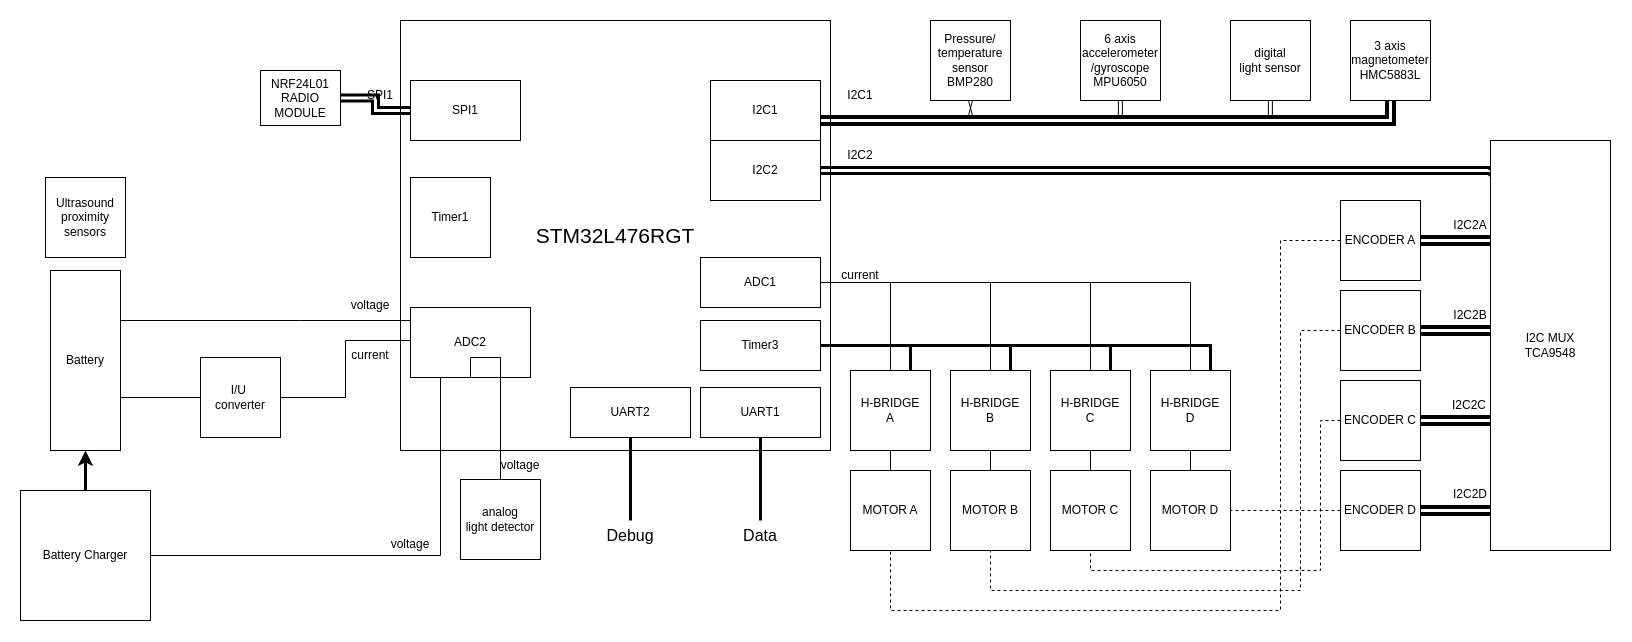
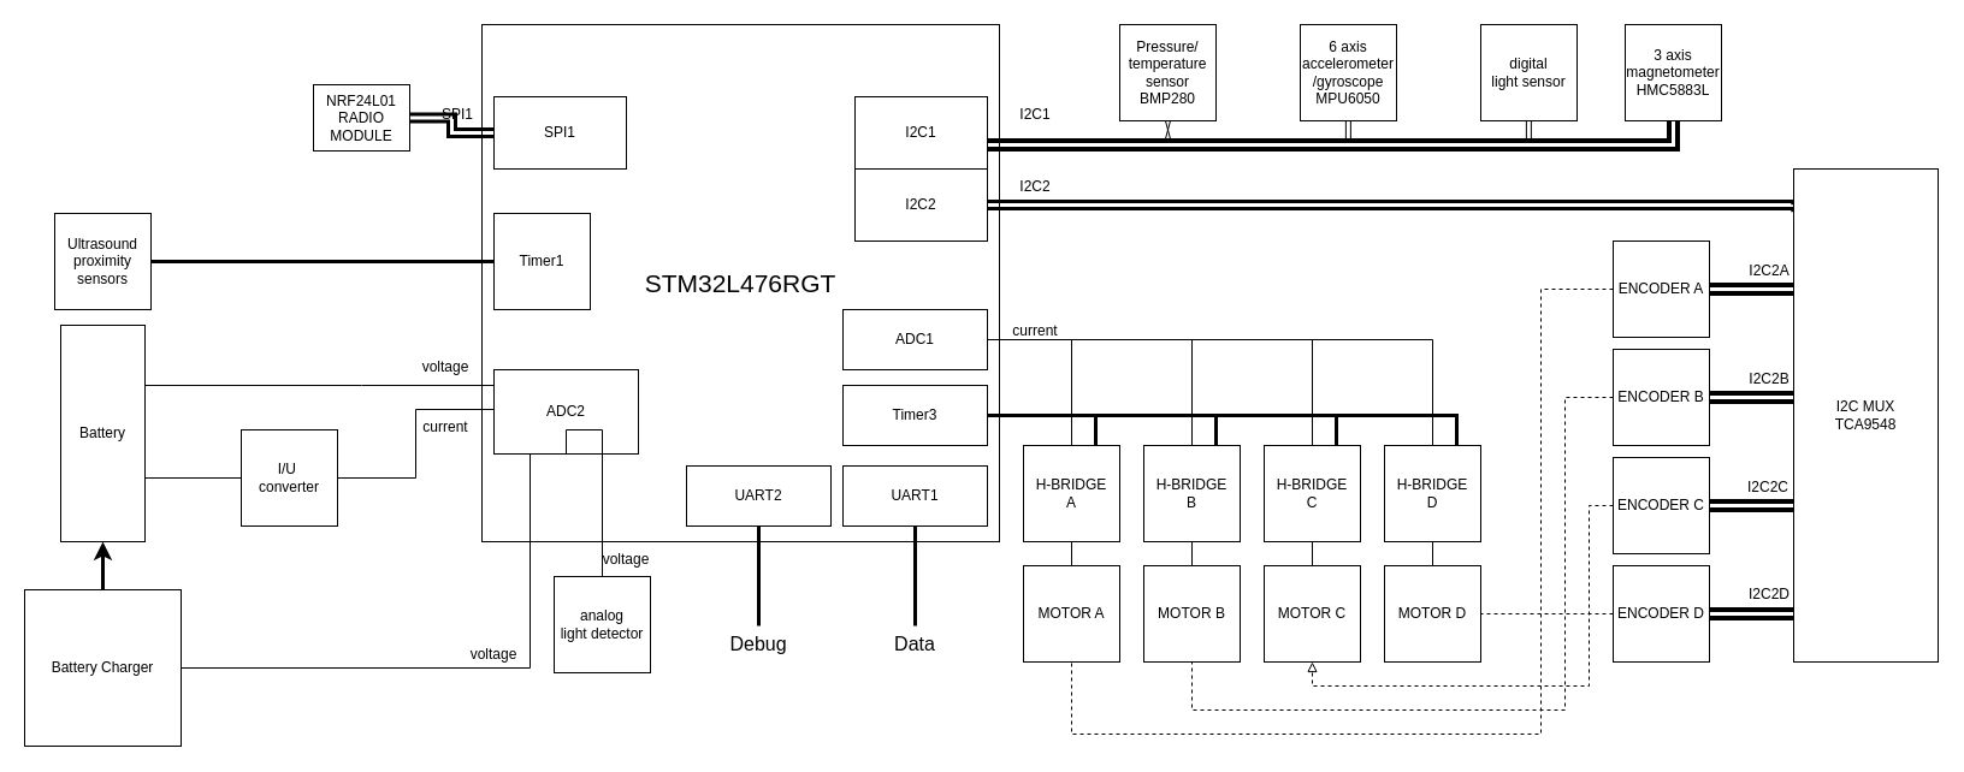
  <mxCell id="0" />
  <mxCell id="1" parent="0" />
  <mxCell id="2" value="&lt;span style=&quot;font-size: 21px;&quot;&gt;STM32L476RGT&lt;/span&gt;" style="whiteSpace=wrap;html=1;aspect=fixed;" parent="1" vertex="1"><mxGeometry x="400" y="20" width="430" height="430" as="geometry" /></mxCell>
  <mxCell id="3" style="edgeStyle=orthogonalEdgeStyle;rounded=0;orthogonalLoop=1;jettySize=auto;html=1;entryX=0.5;entryY=1;entryDx=0;entryDy=0;shape=link;strokeWidth=4;" parent="1" source="45" target="82" edge="1"><mxGeometry relative="1" as="geometry"><Array as="points"><mxPoint x="1390" y="120" /></Array></mxGeometry></mxCell>
  <mxCell id="4" style="edgeStyle=orthogonalEdgeStyle;rounded=0;orthogonalLoop=1;jettySize=auto;html=1;entryX=-0.018;entryY=0.076;entryDx=0;entryDy=0;endArrow=none;endFill=0;shape=link;strokeWidth=3;entryPerimeter=0;" parent="1" target="14" edge="1"><mxGeometry relative="1" as="geometry"><mxPoint x="820" y="170" as="sourcePoint" /><mxPoint x="1390" y="170" as="targetPoint" /><Array as="points"><mxPoint x="1500" y="170" /><mxPoint x="1500" y="171" /></Array></mxGeometry></mxCell>
  <mxCell id="5" style="edgeStyle=orthogonalEdgeStyle;rounded=0;orthogonalLoop=1;jettySize=auto;html=1;startArrow=none;startFill=0;shape=link;" parent="1" source="6" edge="1"><mxGeometry relative="1" as="geometry"><mxPoint x="970" y="115" as="targetPoint" /></mxGeometry></mxCell>
  <mxCell id="6" value="Pressure/&lt;br&gt;temperature&lt;br&gt;sensor&lt;br&gt;BMP280" style="whiteSpace=wrap;html=1;aspect=fixed;" parent="1" vertex="1"><mxGeometry x="930" y="20" width="80" height="80" as="geometry" /></mxCell>
  <mxCell id="7" value="6 axis accelerometer&lt;br&gt;/gyroscope&lt;br&gt;MPU6050" style="whiteSpace=wrap;html=1;aspect=fixed;" parent="1" vertex="1"><mxGeometry x="1080" y="20" width="80" height="80" as="geometry" /></mxCell>
  <mxCell id="8" value="digital&lt;br&gt;light sensor" style="whiteSpace=wrap;html=1;aspect=fixed;" parent="1" vertex="1"><mxGeometry x="1230" y="20" width="80" height="80" as="geometry" /></mxCell>
  <mxCell id="9" value="I2C2" style="text;html=1;strokeColor=none;fillColor=none;align=center;verticalAlign=middle;whiteSpace=wrap;rounded=0;" parent="1" vertex="1"><mxGeometry x="830" y="140" width="60" height="30" as="geometry" /></mxCell>
  <mxCell id="10" style="edgeStyle=orthogonalEdgeStyle;rounded=0;orthogonalLoop=1;jettySize=auto;html=1;entryX=1;entryY=0.5;entryDx=0;entryDy=0;endArrow=none;endFill=0;shape=link;strokeWidth=4;" parent="1" source="14" target="16" edge="1"><mxGeometry relative="1" as="geometry"><Array as="points"><mxPoint x="1450" y="240" /><mxPoint x="1450" y="240" /></Array></mxGeometry></mxCell>
  <mxCell id="11" style="edgeStyle=orthogonalEdgeStyle;rounded=0;orthogonalLoop=1;jettySize=auto;html=1;entryX=1;entryY=0.5;entryDx=0;entryDy=0;endArrow=none;endFill=0;shape=link;strokeWidth=4;" parent="1" source="14" target="18" edge="1"><mxGeometry relative="1" as="geometry"><Array as="points"><mxPoint x="1440" y="330" /><mxPoint x="1440" y="330" /></Array></mxGeometry></mxCell>
  <mxCell id="12" style="edgeStyle=orthogonalEdgeStyle;rounded=0;orthogonalLoop=1;jettySize=auto;html=1;entryX=1;entryY=0.5;entryDx=0;entryDy=0;endArrow=none;endFill=0;shape=link;strokeWidth=4;" parent="1" source="14" target="22" edge="1"><mxGeometry relative="1" as="geometry"><Array as="points"><mxPoint x="1450" y="510" /><mxPoint x="1450" y="510" /></Array></mxGeometry></mxCell>
  <mxCell id="13" style="edgeStyle=orthogonalEdgeStyle;rounded=0;orthogonalLoop=1;jettySize=auto;html=1;entryX=1;entryY=0.5;entryDx=0;entryDy=0;endArrow=none;endFill=0;shape=link;strokeWidth=4;" parent="1" source="14" target="20" edge="1"><mxGeometry relative="1" as="geometry"><Array as="points"><mxPoint x="1450" y="420" /><mxPoint x="1450" y="420" /></Array></mxGeometry></mxCell>
  <mxCell id="14" value="I2C MUX&lt;br&gt;TCA9548" style="rounded=0;whiteSpace=wrap;html=1;" parent="1" vertex="1"><mxGeometry x="1490" y="140" width="120" height="410" as="geometry" /></mxCell>
  <mxCell id="15" style="edgeStyle=orthogonalEdgeStyle;rounded=0;orthogonalLoop=1;jettySize=auto;html=1;entryX=0.5;entryY=1;entryDx=0;entryDy=0;endArrow=none;endFill=0;dashed=1;" parent="1" source="16" target="41" edge="1"><mxGeometry relative="1" as="geometry"><Array as="points"><mxPoint x="1280" y="240" /><mxPoint x="1280" y="610" /><mxPoint x="890" y="610" /></Array></mxGeometry></mxCell>
  <mxCell id="16" value="ENCODER A" style="whiteSpace=wrap;html=1;aspect=fixed;" parent="1" vertex="1"><mxGeometry x="1340" y="200" width="80" height="80" as="geometry" /></mxCell>
  <mxCell id="17" style="edgeStyle=orthogonalEdgeStyle;rounded=0;orthogonalLoop=1;jettySize=auto;html=1;entryX=0.5;entryY=1;entryDx=0;entryDy=0;endArrow=none;endFill=0;dashed=1;" parent="1" source="18" target="42" edge="1"><mxGeometry relative="1" as="geometry"><Array as="points"><mxPoint x="1300" y="330" /><mxPoint x="1300" y="590" /><mxPoint x="990" y="590" /></Array></mxGeometry></mxCell>
  <mxCell id="18" value="ENCODER B" style="whiteSpace=wrap;html=1;aspect=fixed;" parent="1" vertex="1"><mxGeometry x="1340" y="290" width="80" height="80" as="geometry" /></mxCell>
- <mxCell id="19" style="edgeStyle=orthogonalEdgeStyle;rounded=0;orthogonalLoop=1;jettySize=auto;html=1;entryX=0.5;entryY=1;entryDx=0;entryDy=0;endArrow=none;endFill=0;dashed=1;" parent="1" source="20" target="43" edge="1"><mxGeometry relative="1" as="geometry"><Array as="points"><mxPoint x="1320" y="420" /><mxPoint x="1320" y="570" /><mxPoint x="1090" y="570" /></Array></mxGeometry></mxCell>
+ <mxCell id="19" style="edgeStyle=orthogonalEdgeStyle;rounded=0;orthogonalLoop=1;jettySize=auto;html=1;entryX=0.5;entryY=1;entryDx=0;entryDy=0;endArrow=block;endFill=0;dashed=1;" parent="1" source="20" target="43" edge="1"><mxGeometry relative="1" as="geometry"><Array as="points"><mxPoint x="1320" y="420" /><mxPoint x="1320" y="570" /><mxPoint x="1090" y="570" /></Array></mxGeometry></mxCell>
  <mxCell id="20" value="ENCODER C" style="whiteSpace=wrap;html=1;aspect=fixed;" parent="1" vertex="1"><mxGeometry x="1340" y="380" width="80" height="80" as="geometry" /></mxCell>
  <mxCell id="21" style="edgeStyle=orthogonalEdgeStyle;rounded=0;orthogonalLoop=1;jettySize=auto;html=1;entryX=1;entryY=0.5;entryDx=0;entryDy=0;endArrow=none;endFill=0;dashed=1;" parent="1" source="22" target="44" edge="1"><mxGeometry relative="1" as="geometry" /></mxCell>
  <mxCell id="22" value="ENCODER D" style="whiteSpace=wrap;html=1;aspect=fixed;" parent="1" vertex="1"><mxGeometry x="1340" y="470" width="80" height="80" as="geometry" /></mxCell>
  <mxCell id="23" value="I2C2A" style="text;html=1;strokeColor=none;fillColor=none;align=center;verticalAlign=middle;whiteSpace=wrap;rounded=0;" parent="1" vertex="1"><mxGeometry x="1440" y="210" width="60" height="30" as="geometry" /></mxCell>
  <mxCell id="24" value="I2C2B" style="text;html=1;strokeColor=none;fillColor=none;align=center;verticalAlign=middle;whiteSpace=wrap;rounded=0;" parent="1" vertex="1"><mxGeometry x="1440" y="300" width="60" height="30" as="geometry" /></mxCell>
  <mxCell id="25" value="I2C2C" style="text;html=1;strokeColor=none;fillColor=none;align=center;verticalAlign=middle;whiteSpace=wrap;rounded=0;" parent="1" vertex="1"><mxGeometry x="1439" y="390" width="60" height="30" as="geometry" /></mxCell>
  <mxCell id="26" value="I2C2D" style="text;html=1;strokeColor=none;fillColor=none;align=center;verticalAlign=middle;whiteSpace=wrap;rounded=0;" parent="1" vertex="1"><mxGeometry x="1440" y="479" width="60" height="30" as="geometry" /></mxCell>
  <mxCell id="27" value="I2C2" style="rounded=0;whiteSpace=wrap;html=1;" parent="1" vertex="1"><mxGeometry x="710" y="140" width="110" height="60" as="geometry" /></mxCell>
  <mxCell id="28" style="edgeStyle=orthogonalEdgeStyle;rounded=0;orthogonalLoop=1;jettySize=auto;html=1;entryX=0.75;entryY=0;entryDx=0;entryDy=0;startArrow=none;startFill=0;endArrow=none;endFill=0;strokeWidth=3;" parent="1" source="32" target="34" edge="1"><mxGeometry relative="1" as="geometry" /></mxCell>
  <mxCell id="29" style="edgeStyle=orthogonalEdgeStyle;rounded=0;orthogonalLoop=1;jettySize=auto;html=1;entryX=0.75;entryY=0;entryDx=0;entryDy=0;startArrow=none;startFill=0;endArrow=none;endFill=0;strokeWidth=3;" parent="1" source="32" target="36" edge="1"><mxGeometry relative="1" as="geometry" /></mxCell>
  <mxCell id="30" style="edgeStyle=orthogonalEdgeStyle;rounded=0;orthogonalLoop=1;jettySize=auto;html=1;entryX=0.75;entryY=0;entryDx=0;entryDy=0;startArrow=none;startFill=0;endArrow=none;endFill=0;strokeWidth=3;" parent="1" source="32" target="38" edge="1"><mxGeometry relative="1" as="geometry" /></mxCell>
  <mxCell id="31" style="edgeStyle=orthogonalEdgeStyle;rounded=0;orthogonalLoop=1;jettySize=auto;html=1;entryX=0.75;entryY=0;entryDx=0;entryDy=0;startArrow=none;startFill=0;endArrow=none;endFill=0;strokeWidth=3;" parent="1" source="32" target="40" edge="1"><mxGeometry relative="1" as="geometry" /></mxCell>
  <mxCell id="32" value="Timer3" style="rounded=0;whiteSpace=wrap;html=1;" parent="1" vertex="1"><mxGeometry x="700" y="320" width="120" height="50" as="geometry" /></mxCell>
  <mxCell id="33" style="edgeStyle=orthogonalEdgeStyle;rounded=0;orthogonalLoop=1;jettySize=auto;html=1;endArrow=none;endFill=0;" parent="1" source="34" target="41" edge="1"><mxGeometry relative="1" as="geometry" /></mxCell>
  <mxCell id="34" value="H-BRIDGE&lt;br&gt;A" style="whiteSpace=wrap;html=1;aspect=fixed;" parent="1" vertex="1"><mxGeometry x="850" y="370" width="80" height="80" as="geometry" /></mxCell>
  <mxCell id="35" style="edgeStyle=orthogonalEdgeStyle;rounded=0;orthogonalLoop=1;jettySize=auto;html=1;entryX=0.5;entryY=0;entryDx=0;entryDy=0;endArrow=none;endFill=0;" parent="1" source="36" target="42" edge="1"><mxGeometry relative="1" as="geometry" /></mxCell>
  <mxCell id="36" value="H-BRIDGE&lt;br style=&quot;border-color: var(--border-color);&quot;&gt;B" style="whiteSpace=wrap;html=1;aspect=fixed;" parent="1" vertex="1"><mxGeometry x="950" y="370" width="80" height="80" as="geometry" /></mxCell>
  <mxCell id="37" style="edgeStyle=orthogonalEdgeStyle;rounded=0;orthogonalLoop=1;jettySize=auto;html=1;entryX=0.5;entryY=0;entryDx=0;entryDy=0;endArrow=none;endFill=0;" parent="1" source="38" target="43" edge="1"><mxGeometry relative="1" as="geometry" /></mxCell>
  <mxCell id="38" value="H-BRIDGE&lt;br style=&quot;border-color: var(--border-color);&quot;&gt;C" style="whiteSpace=wrap;html=1;aspect=fixed;" parent="1" vertex="1"><mxGeometry x="1050" y="370" width="80" height="80" as="geometry" /></mxCell>
  <mxCell id="39" style="edgeStyle=orthogonalEdgeStyle;rounded=0;orthogonalLoop=1;jettySize=auto;html=1;entryX=0.5;entryY=0;entryDx=0;entryDy=0;endArrow=none;endFill=0;" parent="1" source="40" target="44" edge="1"><mxGeometry relative="1" as="geometry" /></mxCell>
  <mxCell id="40" value="H-BRIDGE&lt;br style=&quot;border-color: var(--border-color);&quot;&gt;D" style="whiteSpace=wrap;html=1;aspect=fixed;" parent="1" vertex="1"><mxGeometry x="1150" y="370" width="80" height="80" as="geometry" /></mxCell>
  <mxCell id="41" value="MOTOR A" style="whiteSpace=wrap;html=1;aspect=fixed;" parent="1" vertex="1"><mxGeometry x="850" y="470" width="80" height="80" as="geometry" /></mxCell>
  <mxCell id="42" value="MOTOR B" style="whiteSpace=wrap;html=1;aspect=fixed;" parent="1" vertex="1"><mxGeometry x="950" y="470" width="80" height="80" as="geometry" /></mxCell>
  <mxCell id="43" value="MOTOR C" style="whiteSpace=wrap;html=1;aspect=fixed;" parent="1" vertex="1"><mxGeometry x="1050" y="470" width="80" height="80" as="geometry" /></mxCell>
  <mxCell id="44" value="MOTOR D" style="whiteSpace=wrap;html=1;aspect=fixed;" parent="1" vertex="1"><mxGeometry x="1150" y="470" width="80" height="80" as="geometry" /></mxCell>
  <mxCell id="45" value="I2C1" style="rounded=0;whiteSpace=wrap;html=1;" parent="1" vertex="1"><mxGeometry x="710" y="80" width="110" height="60" as="geometry" /></mxCell>
  <mxCell id="46" value="I2C1" style="text;html=1;strokeColor=none;fillColor=none;align=center;verticalAlign=middle;whiteSpace=wrap;rounded=0;" parent="1" vertex="1"><mxGeometry x="830" y="80" width="60" height="30" as="geometry" /></mxCell>
  <mxCell id="47" style="edgeStyle=orthogonalEdgeStyle;rounded=0;orthogonalLoop=1;jettySize=auto;html=1;startArrow=none;startFill=0;shape=link;" parent="1" edge="1"><mxGeometry relative="1" as="geometry"><mxPoint x="1119.88" y="115" as="targetPoint" /><mxPoint x="1119.88" y="100" as="sourcePoint" /></mxGeometry></mxCell>
  <mxCell id="48" value="SPI1" style="rounded=0;whiteSpace=wrap;html=1;" parent="1" vertex="1"><mxGeometry x="410" y="80" width="110" height="60" as="geometry" /></mxCell>
  <mxCell id="49" style="edgeStyle=orthogonalEdgeStyle;rounded=0;orthogonalLoop=1;jettySize=auto;html=1;entryX=0.5;entryY=0;entryDx=0;entryDy=0;endArrow=none;endFill=0;" parent="1" source="53" target="34" edge="1"><mxGeometry relative="1" as="geometry" /></mxCell>
  <mxCell id="50" style="edgeStyle=orthogonalEdgeStyle;rounded=0;orthogonalLoop=1;jettySize=auto;html=1;entryX=0.5;entryY=0;entryDx=0;entryDy=0;endArrow=none;endFill=0;" parent="1" source="53" target="36" edge="1"><mxGeometry relative="1" as="geometry" /></mxCell>
  <mxCell id="51" style="edgeStyle=orthogonalEdgeStyle;rounded=0;orthogonalLoop=1;jettySize=auto;html=1;entryX=0.5;entryY=0;entryDx=0;entryDy=0;endArrow=none;endFill=0;" parent="1" source="53" target="38" edge="1"><mxGeometry relative="1" as="geometry" /></mxCell>
  <mxCell id="52" style="edgeStyle=orthogonalEdgeStyle;rounded=0;orthogonalLoop=1;jettySize=auto;html=1;endArrow=none;endFill=0;" parent="1" source="53" target="40" edge="1"><mxGeometry relative="1" as="geometry" /></mxCell>
  <mxCell id="53" value="ADC1" style="rounded=0;whiteSpace=wrap;html=1;" parent="1" vertex="1"><mxGeometry x="700" y="257" width="120" height="50" as="geometry" /></mxCell>
  <mxCell id="54" style="edgeStyle=orthogonalEdgeStyle;rounded=0;orthogonalLoop=1;jettySize=auto;html=1;entryX=0;entryY=0.5;entryDx=0;entryDy=0;shape=link;strokeWidth=3;" parent="1" source="55" target="48" edge="1"><mxGeometry relative="1" as="geometry" /></mxCell>
  <mxCell id="55" value="NRF24L01&lt;br&gt;RADIO&lt;br&gt;MODULE" style="whiteSpace=wrap;html=1;aspect=fixed;" parent="1" vertex="1"><mxGeometry x="260" y="70" width="80" height="55" as="geometry" /></mxCell>
  <mxCell id="56" value="SPI1" style="text;html=1;strokeColor=none;fillColor=none;align=center;verticalAlign=middle;whiteSpace=wrap;rounded=0;" parent="1" vertex="1"><mxGeometry x="350" y="80" width="60" height="30" as="geometry" /></mxCell>
  <mxCell id="57" value="Battery" style="rounded=0;whiteSpace=wrap;html=1;" parent="1" vertex="1"><mxGeometry x="50" y="270" width="70" height="180" as="geometry" /></mxCell>
  <mxCell id="58" style="edgeStyle=orthogonalEdgeStyle;rounded=0;orthogonalLoop=1;jettySize=auto;html=1;startArrow=none;startFill=0;endArrow=none;endFill=0;" parent="1" source="60" edge="1"><mxGeometry relative="1" as="geometry"><mxPoint x="120" y="320" as="targetPoint" /><Array as="points"><mxPoint x="300" y="320" /><mxPoint x="300" y="320" /></Array></mxGeometry></mxCell>
  <mxCell id="59" style="edgeStyle=orthogonalEdgeStyle;rounded=0;orthogonalLoop=1;jettySize=auto;html=1;entryX=1;entryY=0.5;entryDx=0;entryDy=0;endArrow=none;endFill=0;" edge="1" parent="1" source="60" target="78"><mxGeometry relative="1" as="geometry"><Array as="points"><mxPoint x="440" y="555" /></Array></mxGeometry></mxCell>
  <mxCell id="60" value="ADC2" style="rounded=0;whiteSpace=wrap;html=1;" parent="1" vertex="1"><mxGeometry x="410" y="307" width="120" height="70" as="geometry" /></mxCell>
  <mxCell id="61" style="edgeStyle=orthogonalEdgeStyle;rounded=0;orthogonalLoop=1;jettySize=auto;html=1;endArrow=none;endFill=0;" parent="1" source="63" edge="1"><mxGeometry relative="1" as="geometry"><mxPoint x="120" y="397" as="targetPoint" /></mxGeometry></mxCell>
  <mxCell id="62" style="edgeStyle=orthogonalEdgeStyle;rounded=0;orthogonalLoop=1;jettySize=auto;html=1;endArrow=none;endFill=0;" parent="1" source="63" target="60" edge="1"><mxGeometry relative="1" as="geometry"><Array as="points"><mxPoint x="345" y="397" /><mxPoint x="345" y="340" /></Array></mxGeometry></mxCell>
  <mxCell id="63" value="I/U&amp;nbsp;&lt;br&gt;converter" style="whiteSpace=wrap;html=1;aspect=fixed;" parent="1" vertex="1"><mxGeometry x="200" y="357" width="80" height="80" as="geometry" /></mxCell>
  <mxCell id="64" value="voltage" style="text;html=1;strokeColor=none;fillColor=none;align=center;verticalAlign=middle;whiteSpace=wrap;rounded=0;" parent="1" vertex="1"><mxGeometry x="340" y="290" width="60" height="30" as="geometry" /></mxCell>
  <mxCell id="65" value="current" style="text;html=1;strokeColor=none;fillColor=none;align=center;verticalAlign=middle;whiteSpace=wrap;rounded=0;" parent="1" vertex="1"><mxGeometry x="340" y="340" width="60" height="30" as="geometry" /></mxCell>
  <mxCell id="66" style="edgeStyle=orthogonalEdgeStyle;rounded=0;orthogonalLoop=1;jettySize=auto;html=1;entryX=0.5;entryY=0;entryDx=0;entryDy=0;endArrow=none;endFill=0;strokeWidth=3;" parent="1" source="67" target="68" edge="1"><mxGeometry relative="1" as="geometry"><Array as="points"><mxPoint x="760" y="520" /></Array></mxGeometry></mxCell>
  <mxCell id="67" value="UART1" style="rounded=0;whiteSpace=wrap;html=1;" parent="1" vertex="1"><mxGeometry x="700" y="387" width="120" height="50" as="geometry" /></mxCell>
  <mxCell id="68" value="Data" style="text;html=1;strokeColor=none;fillColor=none;align=center;verticalAlign=middle;whiteSpace=wrap;rounded=0;fontSize=16;" parent="1" vertex="1"><mxGeometry x="730" y="520" width="60" height="30" as="geometry" /></mxCell>
  <mxCell id="69" value="Timer1" style="whiteSpace=wrap;html=1;aspect=fixed;" parent="1" vertex="1"><mxGeometry x="410" y="177" width="80" height="80" as="geometry" /></mxCell>
+ <mxCell id="70" style="edgeStyle=orthogonalEdgeStyle;rounded=0;orthogonalLoop=1;jettySize=auto;html=1;entryX=0;entryY=0.5;entryDx=0;entryDy=0;endArrow=none;endFill=0;strokeWidth=3;" parent="1" source="71" target="69" edge="1"><mxGeometry relative="1" as="geometry" /></mxCell>
  <mxCell id="71" value="Ultrasound&lt;br&gt;proximity&lt;br&gt;sensors" style="whiteSpace=wrap;html=1;aspect=fixed;" parent="1" vertex="1"><mxGeometry x="45" y="177" width="80" height="80" as="geometry" /></mxCell>
  <mxCell id="72" style="edgeStyle=orthogonalEdgeStyle;rounded=0;orthogonalLoop=1;jettySize=auto;html=1;entryX=0.5;entryY=1;entryDx=0;entryDy=0;endArrow=none;endFill=0;" parent="1" source="73" target="60" edge="1"><mxGeometry relative="1" as="geometry"><Array as="points"><mxPoint x="500" y="357" /></Array></mxGeometry></mxCell>
  <mxCell id="73" value="analog&lt;br&gt;light detector" style="whiteSpace=wrap;html=1;aspect=fixed;" parent="1" vertex="1"><mxGeometry x="460" y="479" width="80" height="80" as="geometry" /></mxCell>
  <mxCell id="74" style="edgeStyle=orthogonalEdgeStyle;rounded=0;orthogonalLoop=1;jettySize=auto;html=1;endArrow=none;endFill=0;strokeWidth=3;" edge="1" parent="1" source="75"><mxGeometry relative="1" as="geometry"><mxPoint x="630" y="520" as="targetPoint" /></mxGeometry></mxCell>
  <mxCell id="75" value="UART2" style="rounded=0;whiteSpace=wrap;html=1;" vertex="1" parent="1"><mxGeometry x="570" y="387" width="120" height="50" as="geometry" /></mxCell>
  <mxCell id="76" value="Debug" style="text;html=1;strokeColor=none;fillColor=none;align=center;verticalAlign=middle;whiteSpace=wrap;rounded=0;fontSize=16;" vertex="1" parent="1"><mxGeometry x="600" y="520" width="60" height="30" as="geometry" /></mxCell>
  <mxCell id="77" style="edgeStyle=orthogonalEdgeStyle;rounded=0;orthogonalLoop=1;jettySize=auto;html=1;entryX=0.5;entryY=1;entryDx=0;entryDy=0;strokeWidth=3;" edge="1" parent="1" source="78" target="57"><mxGeometry relative="1" as="geometry"><Array as="points" /></mxGeometry></mxCell>
  <mxCell id="78" value="Battery Charger&lt;br&gt;" style="whiteSpace=wrap;html=1;aspect=fixed;" vertex="1" parent="1"><mxGeometry x="20" y="490" width="130" height="130" as="geometry" /></mxCell>
  <mxCell id="79" value="current" style="text;html=1;strokeColor=none;fillColor=none;align=center;verticalAlign=middle;whiteSpace=wrap;rounded=0;" vertex="1" parent="1"><mxGeometry x="830" y="260" width="60" height="30" as="geometry" /></mxCell>
  <mxCell id="80" value="voltage" style="text;html=1;strokeColor=none;fillColor=none;align=center;verticalAlign=middle;whiteSpace=wrap;rounded=0;" vertex="1" parent="1"><mxGeometry x="380" y="529" width="60" height="30" as="geometry" /></mxCell>
  <mxCell id="81" value="voltage" style="text;html=1;strokeColor=none;fillColor=none;align=center;verticalAlign=middle;whiteSpace=wrap;rounded=0;" vertex="1" parent="1"><mxGeometry x="490" y="450" width="60" height="30" as="geometry" /></mxCell>
  <mxCell id="82" value="3 axis magnetometer&lt;br&gt;HMC5883L" style="whiteSpace=wrap;html=1;aspect=fixed;" vertex="1" parent="1"><mxGeometry x="1350" y="20" width="80" height="80" as="geometry" /></mxCell>
  <mxCell id="83" style="edgeStyle=orthogonalEdgeStyle;rounded=0;orthogonalLoop=1;jettySize=auto;html=1;startArrow=none;startFill=0;shape=link;" edge="1" parent="1"><mxGeometry relative="1" as="geometry"><mxPoint x="1269.88" y="115" as="targetPoint" /><mxPoint x="1269.88" y="100" as="sourcePoint" /></mxGeometry></mxCell>
